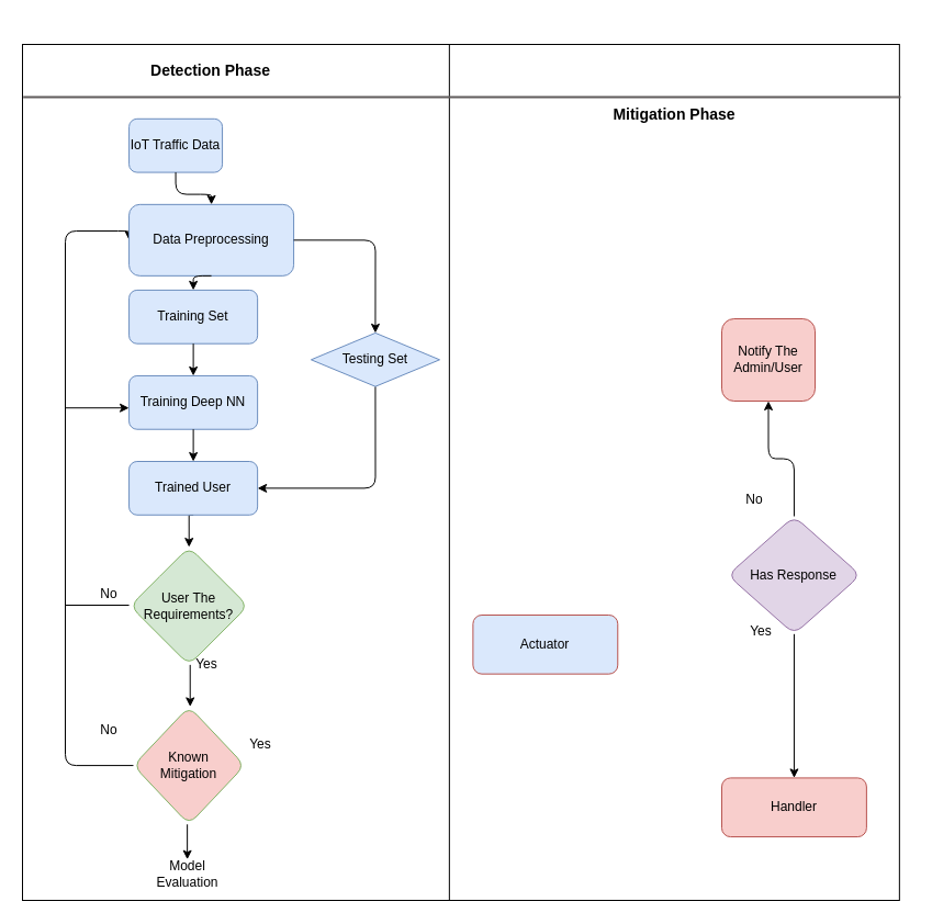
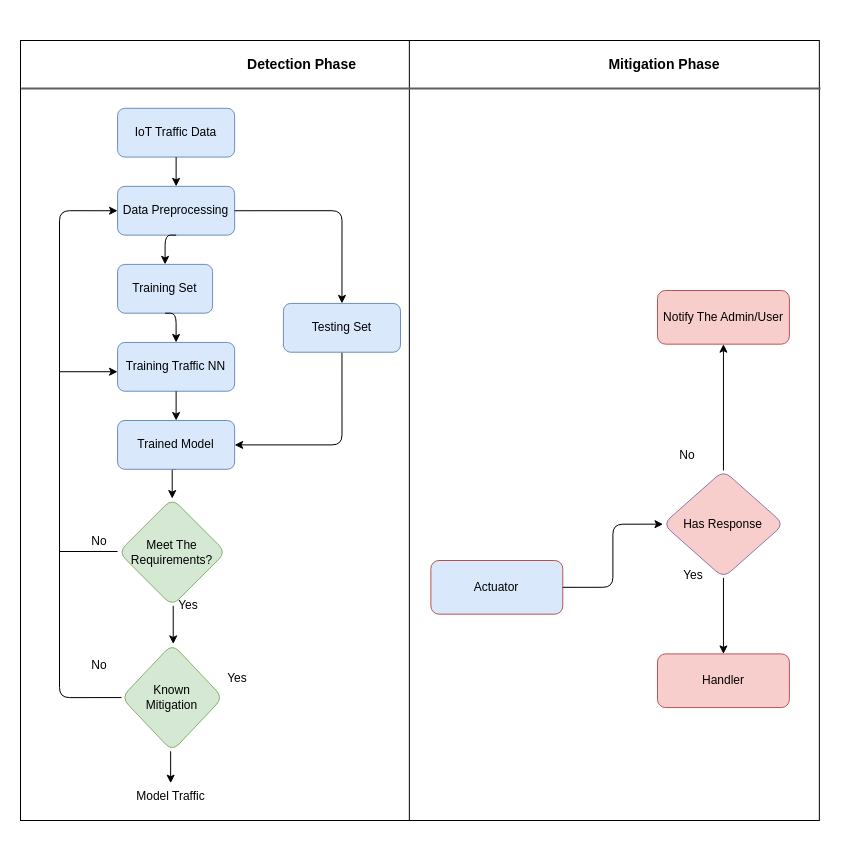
  <mxCell id="0" />
  <mxCell id="1" parent="0" />
  <mxCell id="2" value="" style="rounded=0;whiteSpace=wrap;html=1;" vertex="1" parent="1"><mxGeometry x="20" y="40" width="390" height="780" as="geometry" /></mxCell>
  <mxCell id="3" value="Yes" style="text;html=1;strokeColor=none;fillColor=none;align=center;verticalAlign=middle;whiteSpace=wrap;rounded=0;" parent="1" vertex="1"><mxGeometry x="207" y="663" width="60" height="30" as="geometry" /></mxCell>
  <mxCell id="4" value="" style="endArrow=classic;html=1;rounded=0;shadow=0;" parent="1" edge="1"><mxGeometry width="50" height="50" relative="1" as="geometry"><mxPoint x="58.534" y="371.22" as="sourcePoint" /><mxPoint x="117.07" y="371.22" as="targetPoint" /></mxGeometry></mxCell>
  <mxCell id="5" value="Yes" style="text;html=1;strokeColor=none;fillColor=none;align=center;verticalAlign=middle;whiteSpace=wrap;rounded=0;shadow=0;" parent="1" vertex="1"><mxGeometry x="158" y="590" width="60" height="30" as="geometry" /></mxCell>
  <mxCell id="6" style="edgeStyle=orthogonalEdgeStyle;rounded=1;orthogonalLoop=1;jettySize=auto;html=1;exitX=0;exitY=0.5;exitDx=0;exitDy=0;entryX=0;entryY=0.5;entryDx=0;entryDy=0;shadow=0;" parent="1" source="20" target="23" edge="1"><mxGeometry relative="1" as="geometry"><mxPoint x="107.314" y="215.122" as="targetPoint" /><Array as="points"><mxPoint x="59" y="697" /><mxPoint x="59" y="210" /></Array></mxGeometry></mxCell>
  <mxCell id="7" style="edgeStyle=orthogonalEdgeStyle;rounded=1;orthogonalLoop=1;jettySize=auto;html=1;exitX=0.5;exitY=1;exitDx=0;exitDy=0;entryX=0.5;entryY=0;entryDx=0;entryDy=0;" parent="1" edge="1"><mxGeometry relative="1" as="geometry"><mxPoint x="172.728" y="605.366" as="sourcePoint" /><mxPoint x="172.724" y="643.418" as="targetPoint" /></mxGeometry></mxCell>
  <mxCell id="8" value="" style="group" parent="1" vertex="1" connectable="0"><mxGeometry x="408.846" y="20" width="417.634" height="800" as="geometry" /></mxCell>
  <mxCell id="9" value="" style="rounded=0;whiteSpace=wrap;html=1;" vertex="1" parent="8"><mxGeometry y="20" width="410" height="780" as="geometry" /></mxCell>
  <mxCell id="10" value="Actuator" style="rounded=1;whiteSpace=wrap;html=1;fillColor=#dae8fc;strokeColor=#b85450;" parent="8" vertex="1"><mxGeometry x="21.541" y="540.0" width="131.884" height="53.659" as="geometry" /></mxCell>
- <mxCell id="11" value="Has Response&lt;br&gt;" style="rhombus;whiteSpace=wrap;html=1;fillColor=#e1d5e7;strokeColor=#9673a6;rounded=1;" parent="8" vertex="1"><mxGeometry x="253.653" y="450.001" width="120.894" height="107.317" as="geometry" /></mxCell>
- <mxCell id="13" value="Handler" style="rounded=1;whiteSpace=wrap;html=1;fillColor=#f8cecc;strokeColor=#b85450;" parent="8" vertex="1"><mxGeometry x="248.157" y="688.415" width="131.884" height="53.659" as="geometry" /></mxCell>
+ <mxCell id="11" value="Has Response&lt;br&gt;" style="rhombus;whiteSpace=wrap;html=1;fillColor=#f8cecc;strokeColor=#9673a6;rounded=1;" parent="8" vertex="1"><mxGeometry x="253.653" y="450.001" width="120.894" height="107.317" as="geometry" /></mxCell>
+ <mxCell id="12" style="edgeStyle=orthogonalEdgeStyle;rounded=1;orthogonalLoop=1;jettySize=auto;html=1;exitX=1;exitY=0.5;exitDx=0;exitDy=0;entryX=0;entryY=0.5;entryDx=0;entryDy=0;" parent="8" source="10" target="11" edge="1"><mxGeometry relative="1" as="geometry" /></mxCell>
+ <mxCell id="13" value="Handler" style="rounded=1;whiteSpace=wrap;html=1;fillColor=#f8cecc;strokeColor=#b85450;" parent="8" vertex="1"><mxGeometry x="248.157" y="633.415" width="131.884" height="53.659" as="geometry" /></mxCell>
  <mxCell id="14" style="edgeStyle=orthogonalEdgeStyle;rounded=1;orthogonalLoop=1;jettySize=auto;html=1;exitX=0.5;exitY=1;exitDx=0;exitDy=0;entryX=0.5;entryY=0;entryDx=0;entryDy=0;" parent="8" source="11" target="13" edge="1"><mxGeometry relative="1" as="geometry" /></mxCell>
- <mxCell id="15" value="Notify The Admin/User" style="rounded=1;whiteSpace=wrap;html=1;fillColor=#f8cecc;strokeColor=#b85450;" parent="8" vertex="1"><mxGeometry x="248.157" y="269.998" width="85" height="75" as="geometry" /></mxCell>
+ <mxCell id="15" value="Notify The Admin/User" style="rounded=1;whiteSpace=wrap;html=1;fillColor=#f8cecc;strokeColor=#b85450;" parent="8" vertex="1"><mxGeometry x="248.157" y="269.998" width="131.884" height="53.659" as="geometry" /></mxCell>
  <mxCell id="16" style="edgeStyle=orthogonalEdgeStyle;rounded=1;orthogonalLoop=1;jettySize=auto;html=1;exitX=0.5;exitY=0;exitDx=0;exitDy=0;entryX=0.5;entryY=1;entryDx=0;entryDy=0;" parent="8" source="11" target="15" edge="1"><mxGeometry relative="1" as="geometry" /></mxCell>
- <mxCell id="17" value="&lt;font style=&quot;font-size: 14px;&quot;&gt;&lt;b&gt;Mitigation Phase&lt;/b&gt;&lt;/font&gt;" style="text;html=1;strokeColor=none;fillColor=none;align=center;verticalAlign=middle;whiteSpace=wrap;rounded=0;" parent="8" vertex="1"><mxGeometry x="121.594" y="69.268" width="167.603" height="29.268" as="geometry" /></mxCell>
+ <mxCell id="17" value="&lt;font style=&quot;font-size: 14px;&quot;&gt;&lt;b&gt;Mitigation Phase&lt;/b&gt;&lt;/font&gt;" style="text;html=1;strokeColor=none;fillColor=none;align=center;verticalAlign=middle;whiteSpace=wrap;rounded=0;" parent="8" vertex="1"><mxGeometry x="171.594" y="29.268" width="167.603" height="29.268" as="geometry" /></mxCell>
  <mxCell id="18" value="Yes" style="text;html=1;strokeColor=none;fillColor=none;align=center;verticalAlign=middle;whiteSpace=wrap;rounded=0;" vertex="1" parent="8"><mxGeometry x="253.654" y="540" width="60" height="30" as="geometry" /></mxCell>
  <mxCell id="19" value="No" style="text;html=1;strokeColor=none;fillColor=none;align=center;verticalAlign=middle;whiteSpace=wrap;rounded=0;" vertex="1" parent="8"><mxGeometry x="248.154" y="420" width="60" height="30" as="geometry" /></mxCell>
- <mxCell id="20" value="Known &lt;br&gt;Mitigation" style="rhombus;whiteSpace=wrap;html=1;fillColor=#f8cecc;strokeColor=#82b366;rounded=1;" parent="1" vertex="1"><mxGeometry x="120.994" y="643.418" width="101.46" height="107.32" as="geometry" /></mxCell>
- <mxCell id="21" value="Model Evaluation" style="text;html=1;strokeColor=none;fillColor=none;align=center;verticalAlign=middle;whiteSpace=wrap;rounded=0;" parent="1" vertex="1"><mxGeometry x="124.387" y="781.22" width="92.682" height="29.268" as="geometry" /></mxCell>
- <mxCell id="22" value="IoT Traffic Data" style="rounded=1;whiteSpace=wrap;html=1;fillColor=#dae8fc;strokeColor=#6c8ebf;" parent="1" vertex="1"><mxGeometry x="117.07" y="107.805" width="85" height="48.78" as="geometry" /></mxCell>
- <mxCell id="23" value="Data Preprocessing" style="rounded=1;whiteSpace=wrap;html=1;fillColor=#dae8fc;strokeColor=#6c8ebf;" parent="1" vertex="1"><mxGeometry x="117.07" y="185.854" width="150" height="65" as="geometry" /></mxCell>
- <mxCell id="24" value="Training Set" style="rounded=1;whiteSpace=wrap;html=1;fillColor=#dae8fc;strokeColor=#6c8ebf;" parent="1" vertex="1"><mxGeometry x="117.07" y="263.902" width="117.072" height="48.78" as="geometry" /></mxCell>
- <mxCell id="25" value="Training Deep NN" style="rounded=1;whiteSpace=wrap;html=1;fillColor=#dae8fc;strokeColor=#6c8ebf;" parent="1" vertex="1"><mxGeometry x="117.07" y="341.951" width="117.072" height="48.78" as="geometry" /></mxCell>
+ <mxCell id="20" value="Known &lt;br&gt;Mitigation" style="rhombus;whiteSpace=wrap;html=1;fillColor=#d5e8d4;strokeColor=#82b366;rounded=1;" parent="1" vertex="1"><mxGeometry x="120.994" y="643.418" width="101.46" height="107.32" as="geometry" /></mxCell>
+ <mxCell id="21" value="Model Traffic" style="text;html=1;strokeColor=none;fillColor=none;align=center;verticalAlign=middle;whiteSpace=wrap;rounded=0;" parent="1" vertex="1"><mxGeometry x="124.387" y="781.22" width="92.682" height="29.268" as="geometry" /></mxCell>
+ <mxCell id="22" value="IoT Traffic Data" style="rounded=1;whiteSpace=wrap;html=1;fillColor=#dae8fc;strokeColor=#6c8ebf;" parent="1" vertex="1"><mxGeometry x="117.07" y="107.805" width="117.072" height="48.78" as="geometry" /></mxCell>
+ <mxCell id="23" value="Data Preprocessing" style="rounded=1;whiteSpace=wrap;html=1;fillColor=#dae8fc;strokeColor=#6c8ebf;" parent="1" vertex="1"><mxGeometry x="117.07" y="185.854" width="117.072" height="48.78" as="geometry" /></mxCell>
+ <mxCell id="24" value="Training Set" style="rounded=1;whiteSpace=wrap;html=1;fillColor=#dae8fc;strokeColor=#6c8ebf;" parent="1" vertex="1"><mxGeometry x="117.07" y="263.902" width="95" height="48.78" as="geometry" /></mxCell>
+ <mxCell id="25" value="Training Traffic NN" style="rounded=1;whiteSpace=wrap;html=1;fillColor=#dae8fc;strokeColor=#6c8ebf;" parent="1" vertex="1"><mxGeometry x="117.07" y="341.951" width="117.072" height="48.78" as="geometry" /></mxCell>
  <mxCell id="26" style="edgeStyle=orthogonalEdgeStyle;rounded=0;orthogonalLoop=1;jettySize=auto;html=1;exitX=0.5;exitY=1;exitDx=0;exitDy=0;entryX=0.5;entryY=0;entryDx=0;entryDy=0;" edge="1" parent="1" source="27" target="28"><mxGeometry relative="1" as="geometry" /></mxCell>
- <mxCell id="27" value="Trained User" style="rounded=1;whiteSpace=wrap;html=1;fillColor=#dae8fc;strokeColor=#6c8ebf;" parent="1" vertex="1"><mxGeometry x="117.07" y="420" width="117.072" height="48.78" as="geometry" /></mxCell>
- <mxCell id="28" value="User The Requirements?" style="rhombus;whiteSpace=wrap;html=1;fillColor=#d5e8d4;strokeColor=#82b366;rounded=1;" parent="1" vertex="1"><mxGeometry x="118.07" y="498.049" width="107.316" height="107.317" as="geometry" /></mxCell>
+ <mxCell id="27" value="Trained Model" style="rounded=1;whiteSpace=wrap;html=1;fillColor=#dae8fc;strokeColor=#6c8ebf;" parent="1" vertex="1"><mxGeometry x="117.07" y="420" width="117.072" height="48.78" as="geometry" /></mxCell>
+ <mxCell id="28" value="Meet The Requirements?" style="rhombus;whiteSpace=wrap;html=1;fillColor=#d5e8d4;strokeColor=#82b366;rounded=1;" parent="1" vertex="1"><mxGeometry x="118.07" y="498.049" width="107.316" height="107.317" as="geometry" /></mxCell>
  <mxCell id="29" style="edgeStyle=orthogonalEdgeStyle;rounded=1;orthogonalLoop=1;jettySize=auto;html=1;exitX=0.5;exitY=1;exitDx=0;exitDy=0;entryX=0.5;entryY=0;entryDx=0;entryDy=0;" parent="1" source="22" target="23" edge="1"><mxGeometry relative="1" as="geometry" /></mxCell>
  <mxCell id="30" style="edgeStyle=orthogonalEdgeStyle;rounded=1;orthogonalLoop=1;jettySize=auto;html=1;exitX=0.5;exitY=1;exitDx=0;exitDy=0;entryX=1;entryY=0.5;entryDx=0;entryDy=0;shadow=0;" parent="1" source="31" target="27" edge="1"><mxGeometry relative="1" as="geometry"><mxPoint x="341.229" y="449.268" as="targetPoint" /></mxGeometry></mxCell>
- <mxCell id="31" value="Testing Set" style="rhombus;whiteSpace=wrap;html=1;fillColor=#dae8fc;strokeColor=#6c8ebf;" parent="1" vertex="1"><mxGeometry x="282.923" y="302.927" width="117.072" height="48.78" as="geometry" /></mxCell>
+ <mxCell id="31" value="Testing Set" style="rounded=1;whiteSpace=wrap;html=1;fillColor=#dae8fc;strokeColor=#6c8ebf;" parent="1" vertex="1"><mxGeometry x="282.923" y="302.927" width="117.072" height="48.78" as="geometry" /></mxCell>
  <mxCell id="32" style="edgeStyle=orthogonalEdgeStyle;rounded=1;orthogonalLoop=1;jettySize=auto;html=1;exitX=1;exitY=0.5;exitDx=0;exitDy=0;entryX=0.5;entryY=0;entryDx=0;entryDy=0;shadow=0;" parent="1" source="23" target="31" edge="1"><mxGeometry relative="1" as="geometry"><mxPoint x="351.215" y="215.122" as="targetPoint" /></mxGeometry></mxCell>
  <mxCell id="33" value="" style="endArrow=none;html=1;rounded=0;shadow=0;" parent="1" edge="1"><mxGeometry width="50" height="50" relative="1" as="geometry"><mxPoint x="58.534" y="551.015" as="sourcePoint" /><mxPoint x="117.07" y="551.015" as="targetPoint" /></mxGeometry></mxCell>
- <mxCell id="34" value="&lt;font style=&quot;font-size: 14px;&quot;&gt;&lt;b&gt;Detection Phase&lt;/b&gt;&lt;/font&gt;" style="text;html=1;strokeColor=none;fillColor=none;align=center;verticalAlign=middle;whiteSpace=wrap;rounded=0;" parent="1" vertex="1"><mxGeometry x="117.07" y="49.268" width="148.779" height="29.268" as="geometry" /></mxCell>
+ <mxCell id="34" value="&lt;font style=&quot;font-size: 14px;&quot;&gt;&lt;b&gt;Detection Phase&lt;/b&gt;&lt;/font&gt;" style="text;html=1;strokeColor=none;fillColor=none;align=center;verticalAlign=middle;whiteSpace=wrap;rounded=0;" parent="1" vertex="1"><mxGeometry x="227.07" y="49.268" width="148.779" height="29.268" as="geometry" /></mxCell>
  <mxCell id="35" style="edgeStyle=orthogonalEdgeStyle;rounded=1;orthogonalLoop=1;jettySize=auto;html=1;exitX=0.5;exitY=1;exitDx=0;exitDy=0;entryX=0.5;entryY=0;entryDx=0;entryDy=0;" parent="1" source="23" target="24" edge="1"><mxGeometry relative="1" as="geometry" /></mxCell>
  <mxCell id="36" style="edgeStyle=orthogonalEdgeStyle;rounded=1;orthogonalLoop=1;jettySize=auto;html=1;exitX=0.5;exitY=1;exitDx=0;exitDy=0;entryX=0.5;entryY=0;entryDx=0;entryDy=0;" parent="1" source="24" target="25" edge="1"><mxGeometry relative="1" as="geometry" /></mxCell>
  <mxCell id="37" style="edgeStyle=orthogonalEdgeStyle;rounded=1;orthogonalLoop=1;jettySize=auto;html=1;exitX=0.5;exitY=1;exitDx=0;exitDy=0;entryX=0.5;entryY=0;entryDx=0;entryDy=0;" parent="1" source="25" target="27" edge="1"><mxGeometry relative="1" as="geometry" /></mxCell>
  <mxCell id="38" value="No" style="text;html=1;strokeColor=none;fillColor=none;align=center;verticalAlign=middle;whiteSpace=wrap;rounded=0;" parent="1" vertex="1"><mxGeometry x="69" y="526" width="60" height="30" as="geometry" /></mxCell>
  <mxCell id="39" value="No" style="text;html=1;strokeColor=none;fillColor=none;align=center;verticalAlign=middle;whiteSpace=wrap;rounded=0;" parent="1" vertex="1"><mxGeometry x="69" y="650" width="60" height="30" as="geometry" /></mxCell>
  <mxCell id="40" value="" style="endArrow=classic;html=1;rounded=0;" edge="1" parent="1"><mxGeometry width="50" height="50" relative="1" as="geometry"><mxPoint x="170.14" y="750.74" as="sourcePoint" /><mxPoint x="170.14" y="782.69" as="targetPoint" /></mxGeometry></mxCell>
  <mxCell id="41" value="" style="endArrow=none;html=1;strokeWidth=2;exitX=0.003;exitY=0.085;exitDx=0;exitDy=0;exitPerimeter=0;rounded=0;strokeColor=#615c5c;" parent="1" edge="1"><mxGeometry width="50" height="50" relative="1" as="geometry"><mxPoint x="20.681" y="88" as="sourcePoint" /><mxPoint x="820" y="88" as="targetPoint" /></mxGeometry></mxCell>
